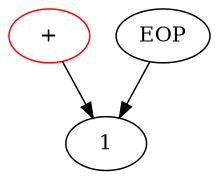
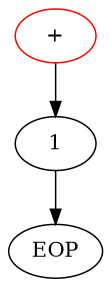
  digraph {
    rankdir=TB
    n1 [color=red label="+"]
    n2 [label=1]
    n3 [label=EOP]
    n1 -> n2
-   n3 -> n2
+   n2 -> n3
  }
